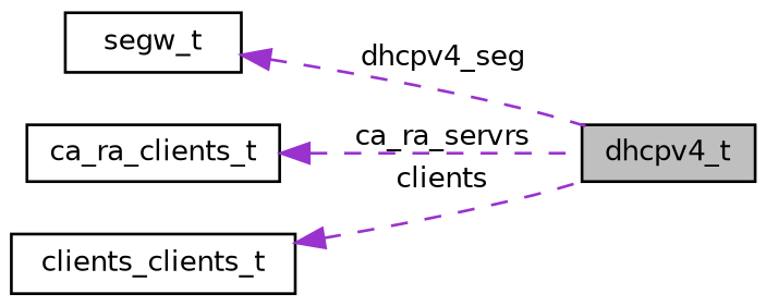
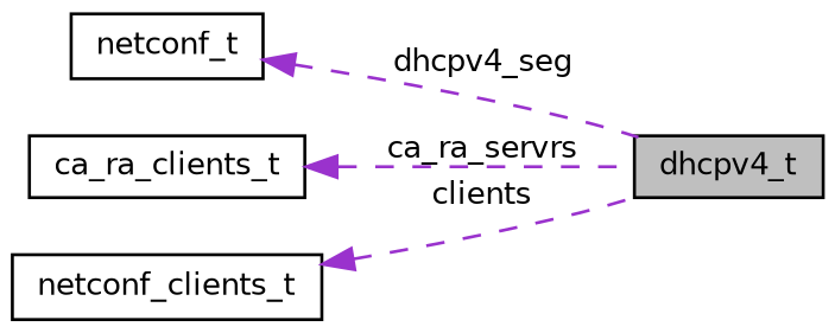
  digraph {
    rankdir=LR
    node [color=black fontname=Helvetica fontsize=10 shape=record]
    edge [color=darkorchid3 dir=back fontname=Helvetica fontsize=10 labelfontname=Helvetica labelfontsize=10 style=dashed]
    n1 [fillcolor=grey75 fontcolor=black height=0.2 label=dhcpv4_t style=filled width=0.4]
-   n2 [height=0.2 label=segw_t width=0.4]
+   n2 [height=0.2 label=netconf_t width=0.4]
    n3 [height=0.2 label=ca_ra_clients_t width=0.4]
-   n4 [height=0.2 label=clients_clients_t width=0.4]
+   n4 [height=0.2 label=netconf_clients_t width=0.4]
    n2 -> n1 [label=" dhcpv4_seg"]
    n3 -> n1 [label=" ca_ra_servrs"]
    n4 -> n1 [label=" clients"]
  }
